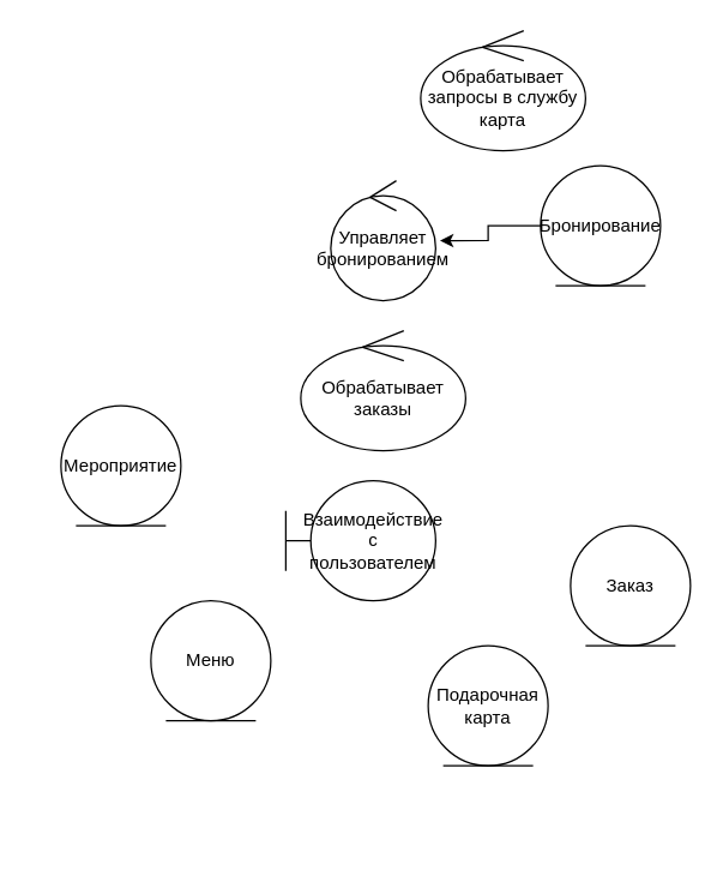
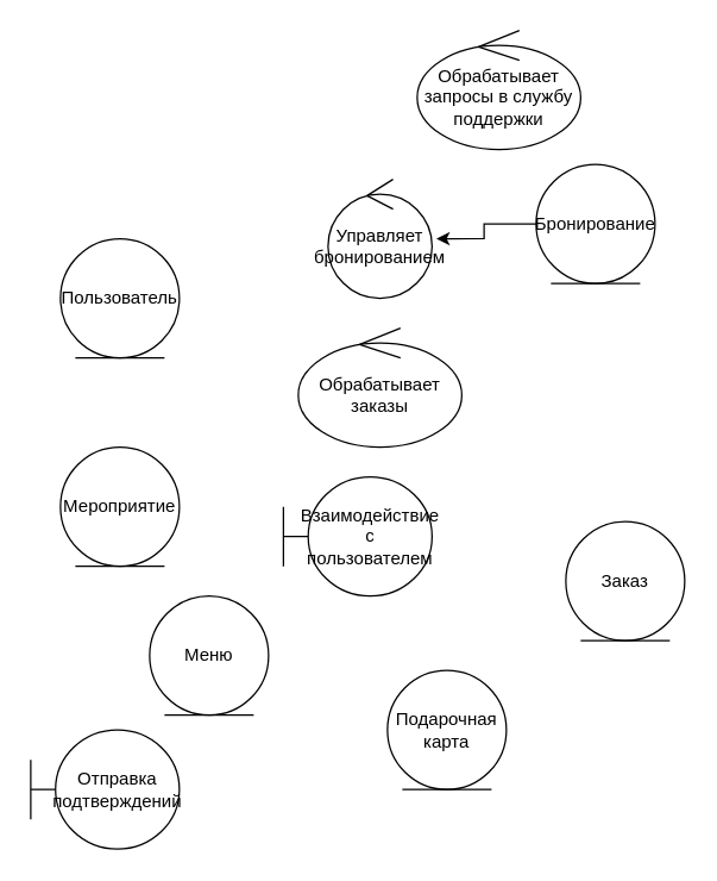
  <mxCell id="0" />
  <mxCell id="1" parent="0" />
- <mxCell id="3" value="Мероприятие" style="ellipse;shape=umlEntity;whiteSpace=wrap;html=1;" vertex="1" parent="1"><mxGeometry x="40" y="270" width="80" height="80" as="geometry" /></mxCell>
+ <mxCell id="2" value="Пользователь" style="ellipse;shape=umlEntity;whiteSpace=wrap;html=1;" vertex="1" parent="1"><mxGeometry x="40" y="160" width="80" height="80" as="geometry" /></mxCell>
+ <mxCell id="3" value="Мероприятие" style="ellipse;shape=umlEntity;whiteSpace=wrap;html=1;" vertex="1" parent="1"><mxGeometry x="40" y="300" width="80" height="80" as="geometry" /></mxCell>
  <mxCell id="4" value="Бронирование" style="ellipse;shape=umlEntity;whiteSpace=wrap;html=1;" vertex="1" parent="1"><mxGeometry x="360" y="110" width="80" height="80" as="geometry" /></mxCell>
  <mxCell id="5" value="Меню" style="ellipse;shape=umlEntity;whiteSpace=wrap;html=1;" vertex="1" parent="1"><mxGeometry x="100" y="400" width="80" height="80" as="geometry" /></mxCell>
- <mxCell id="6" value="Подарочная карта" style="ellipse;shape=umlEntity;whiteSpace=wrap;html=1;" vertex="1" parent="1"><mxGeometry x="285" y="430" width="80" height="80" as="geometry" /></mxCell>
+ <mxCell id="6" value="Подарочная карта" style="ellipse;shape=umlEntity;whiteSpace=wrap;html=1;" vertex="1" parent="1"><mxGeometry x="260" y="450" width="80" height="80" as="geometry" /></mxCell>
  <mxCell id="7" value="Заказ" style="ellipse;shape=umlEntity;whiteSpace=wrap;html=1;" vertex="1" parent="1"><mxGeometry x="380" y="350" width="80" height="80" as="geometry" /></mxCell>
  <mxCell id="8" value="Обрабатывает заказы" style="ellipse;shape=umlControl;whiteSpace=wrap;html=1;" vertex="1" parent="1"><mxGeometry x="200" y="220" width="110" height="80" as="geometry" /></mxCell>
- <mxCell id="9" value="Обрабатывает запросы в службу карта" style="ellipse;shape=umlControl;whiteSpace=wrap;html=1;" vertex="1" parent="1"><mxGeometry x="280" y="20" width="110" height="80" as="geometry" /></mxCell>
+ <mxCell id="9" value="Обрабатывает запросы в службу поддержки" style="ellipse;shape=umlControl;whiteSpace=wrap;html=1;" vertex="1" parent="1"><mxGeometry x="280" y="20" width="110" height="80" as="geometry" /></mxCell>
  <mxCell id="10" value="Взаимодействие с пользователем" style="shape=umlBoundary;whiteSpace=wrap;html=1;" vertex="1" parent="1"><mxGeometry x="190" y="320" width="100" height="80" as="geometry" /></mxCell>
+ <mxCell id="11" value="Отправка подтверждений" style="shape=umlBoundary;whiteSpace=wrap;html=1;" vertex="1" parent="1"><mxGeometry x="20" y="490" width="100" height="80" as="geometry" /></mxCell>
  <mxCell id="12" value="Управляет бронированием" style="ellipse;shape=umlControl;whiteSpace=wrap;html=1;" vertex="1" parent="1"><mxGeometry x="220" y="120" width="70" height="80" as="geometry" /></mxCell>
  <mxCell id="13" style="edgeStyle=orthogonalEdgeStyle;rounded=0;orthogonalLoop=1;jettySize=auto;html=1;entryX=1.041;entryY=0.499;entryDx=0;entryDy=0;entryPerimeter=0;" edge="1" parent="1" source="4" target="12"><mxGeometry relative="1" as="geometry" /></mxCell>
